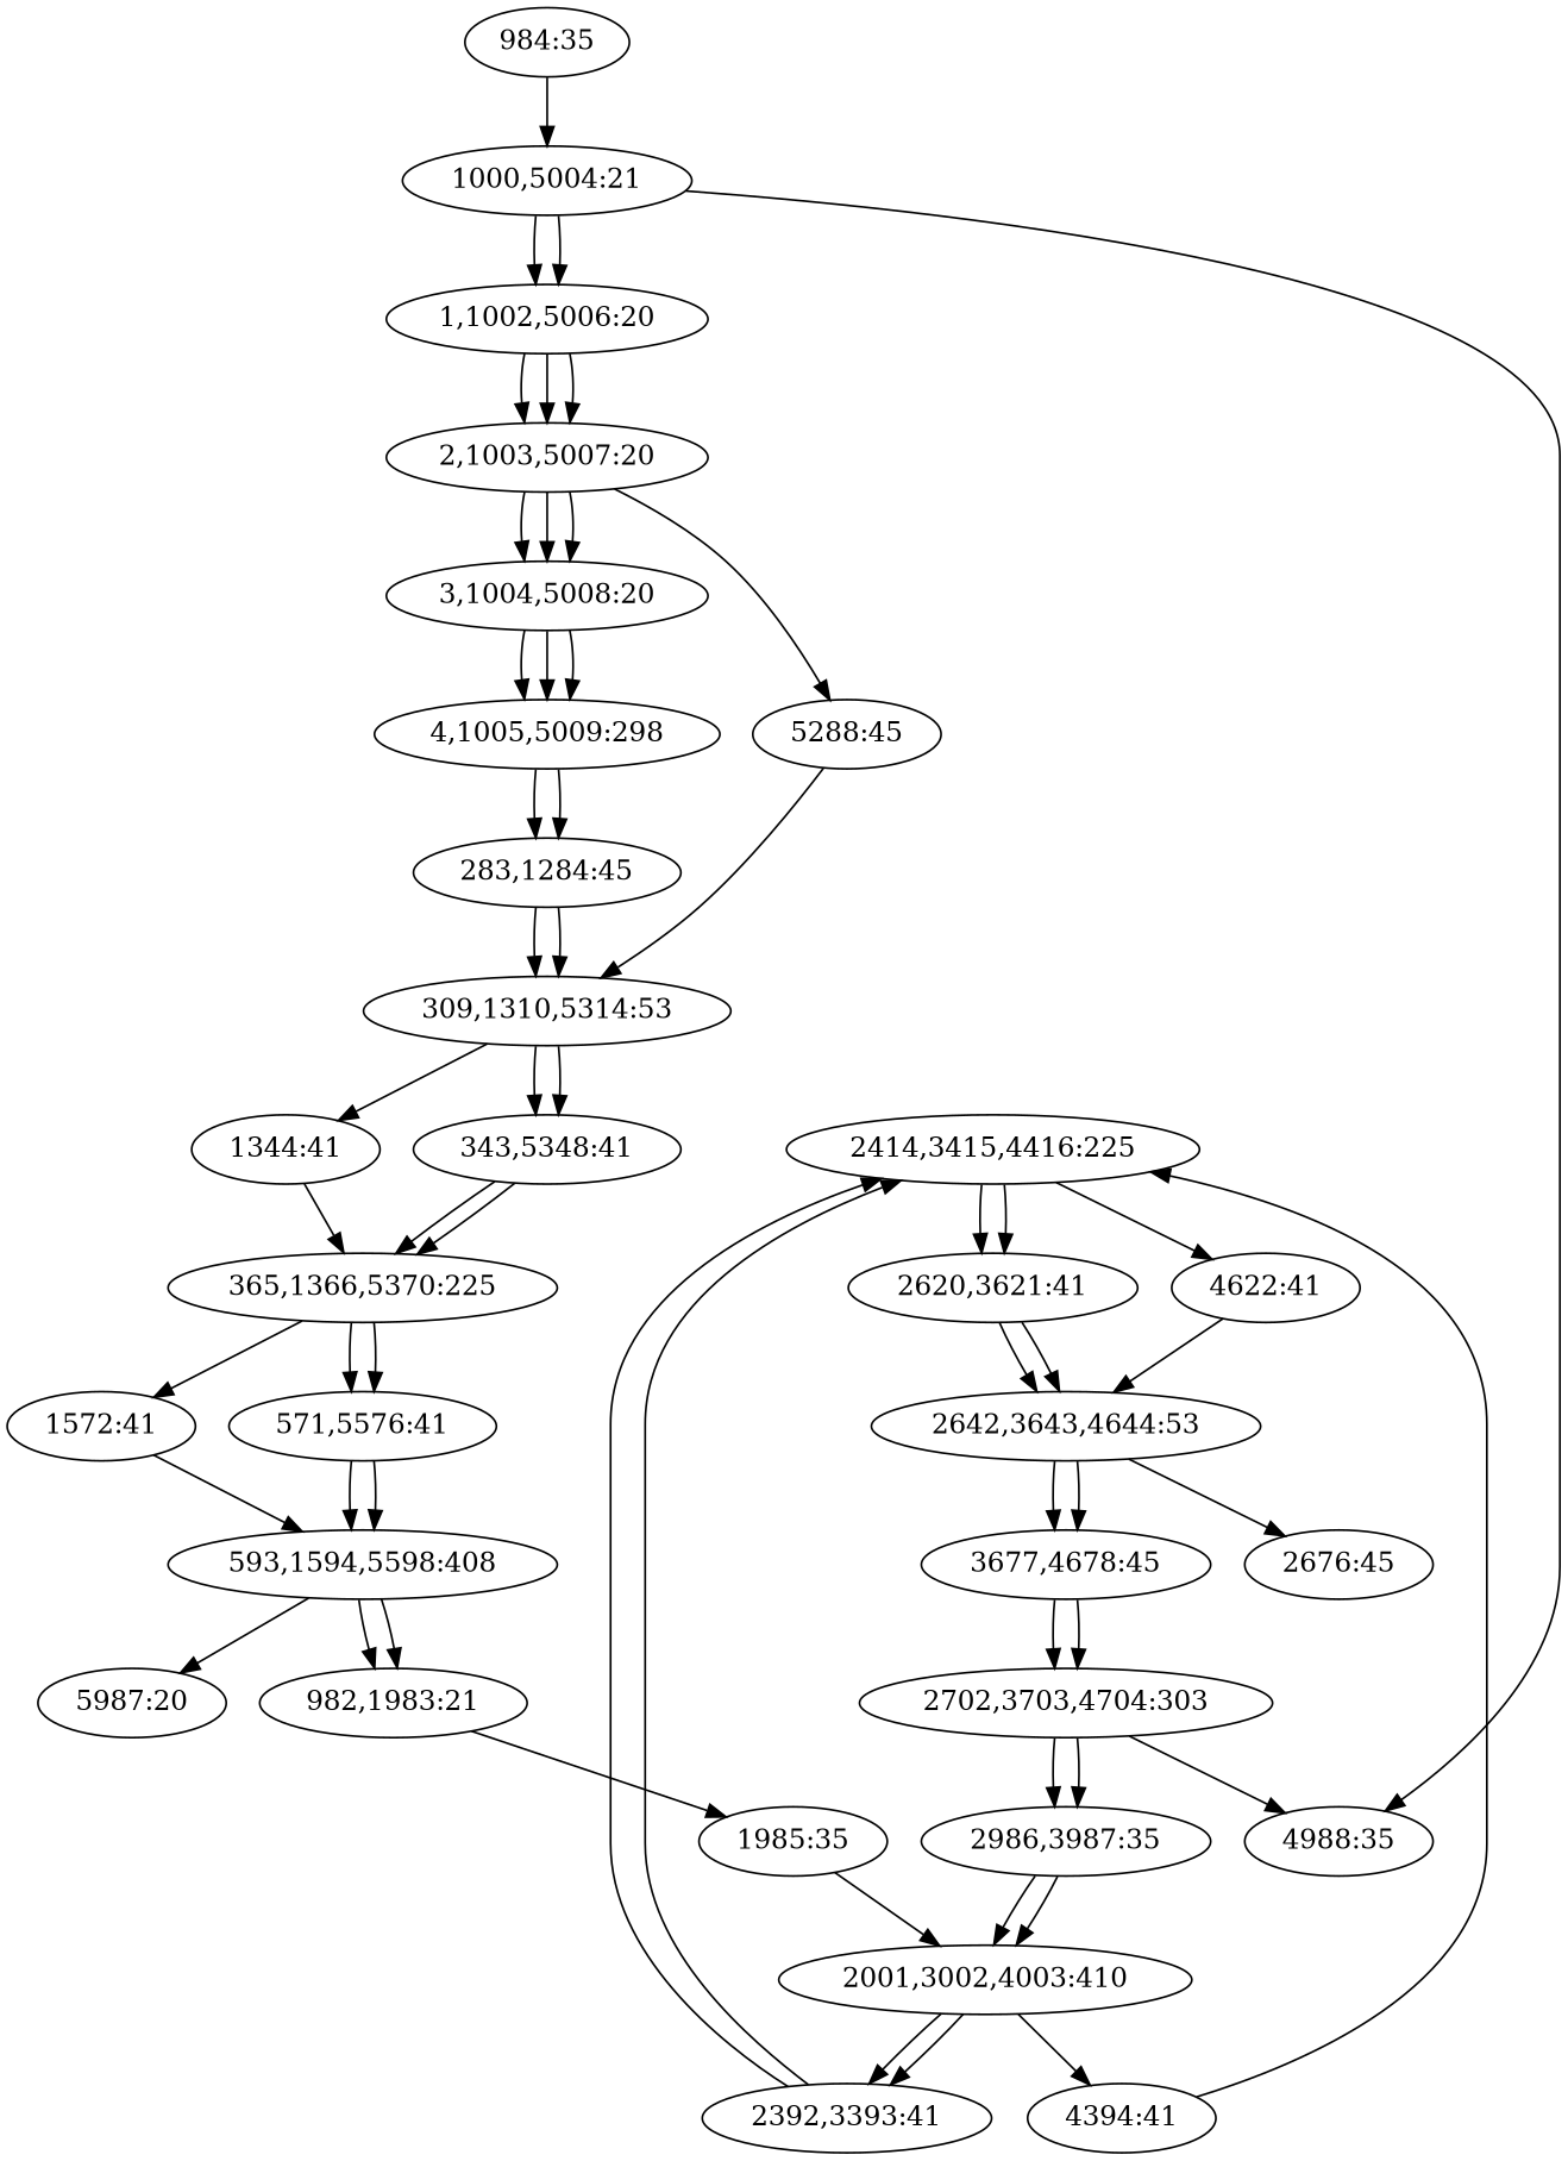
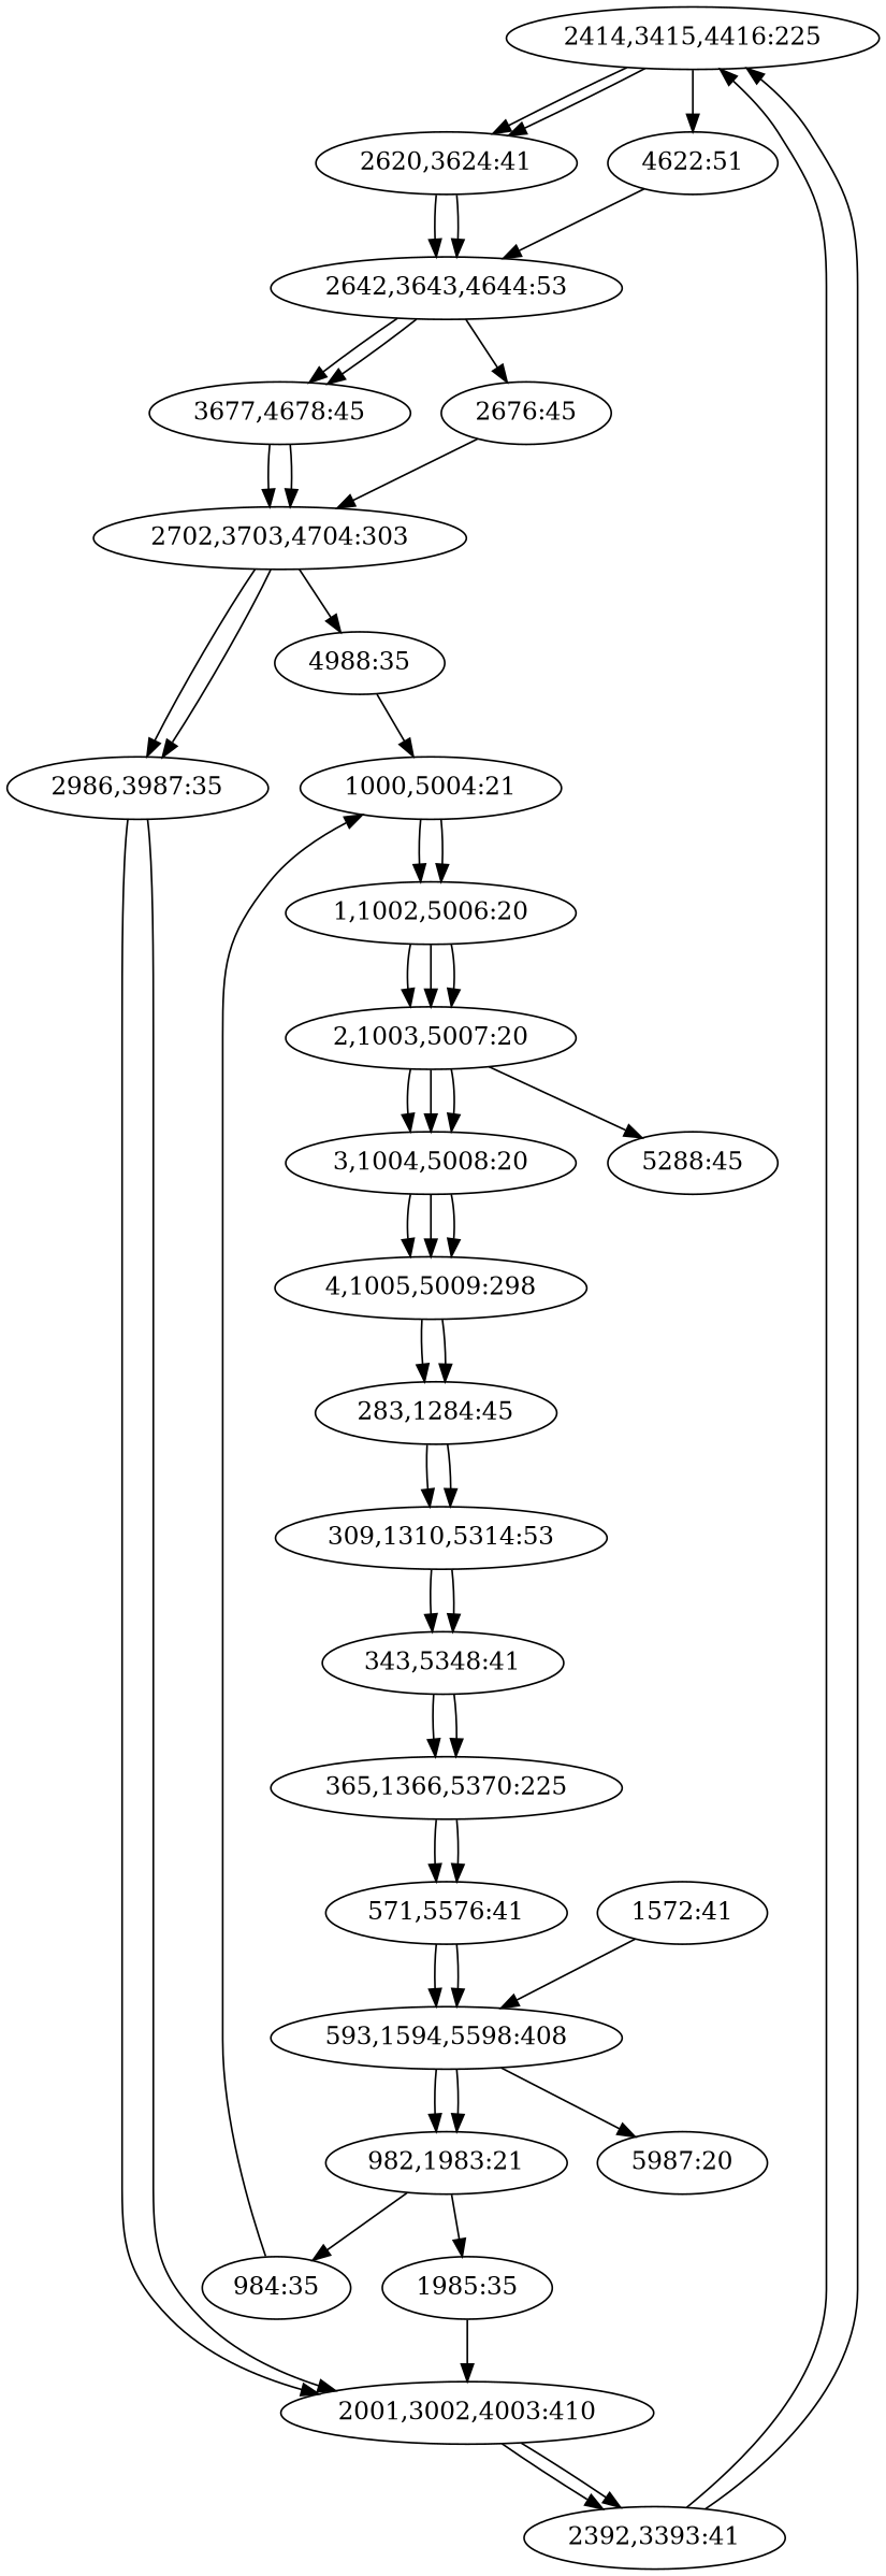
  digraph {
    n1 [label="2414,3415,4416:225"]
-   n2 [label="2620,3621:41"]
-   n3 [label="4622:41"]
+   n2 [label="2620,3624:41"]
+   n3 [label="4622:51"]
    n4 [label="2642,3643,4644:53"]
    n5 [label="3677,4678:45"]
    n6 [label="2676:45"]
    n7 [label="1,1002,5006:20"]
    n8 [label="2,1003,5007:20"]
    n9 [label="3,1004,5008:20"]
    n10 [label="5288:45"]
    n11 [label="4,1005,5009:298"]
    n12 [label="365,1366,5370:225"]
    n13 [label="571,5576:41"]
    n14 [label="1572:41"]
    n15 [label="593,1594,5598:408"]
    n16 [label="982,1983:21"]
    n17 [label="5987:20"]
    n18 [label="984:35"]
    n19 [label="1985:35"]
    n20 [label="1000,5004:21"]
    n21 [label="2001,3002,4003:410"]
    n22 [label="2392,3393:41"]
-   n23 [label="4394:41"]
    n24 [label="283,1284:45"]
    n25 [label="309,1310,5314:53"]
    n26 [label="2986,3987:35"]
    n27 [label="2702,3703,4704:303"]
    n28 [label="4988:35"]
    n29 [label="343,5348:41"]
-   n30 [label="1344:41"]
    n1 -> n2
    n1 -> n2
    n1 -> n3
    n2 -> n4
    n2 -> n4
    n3 -> n4
    n4 -> n5
    n4 -> n5
    n4 -> n6
    n5 -> n27
    n5 -> n27
+   n6 -> n27
    n7 -> n8
    n7 -> n8
    n7 -> n8
    n8 -> n9
    n8 -> n9
    n8 -> n9
    n8 -> n10
    n9 -> n11
    n9 -> n11
    n9 -> n11
-   n10 -> n25
    n11 -> n24
    n11 -> n24
    n12 -> n13
    n12 -> n13
-   n12 -> n14
    n13 -> n15
    n13 -> n15
    n14 -> n15
    n15 -> n16
    n15 -> n16
    n15 -> n17
+   n16 -> n18
    n16 -> n19
    n18 -> n20
    n19 -> n21
    n20 -> n7
    n20 -> n7
    n21 -> n22
    n21 -> n22
-   n21 -> n23
    n22 -> n1
    n22 -> n1
-   n23 -> n1
    n24 -> n25
    n24 -> n25
    n25 -> n29
    n25 -> n29
-   n25 -> n30
    n26 -> n21
    n26 -> n21
    n27 -> n26
    n27 -> n26
    n27 -> n28
-   n20 -> n28
+   n28 -> n20
    n29 -> n12
    n29 -> n12
-   n30 -> n12
  }
